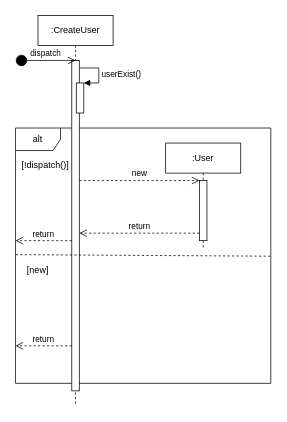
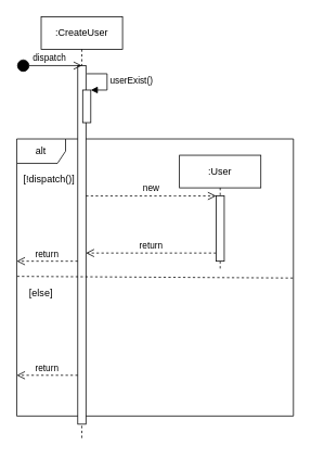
  <mxCell id="0" />
  <mxCell id="1" parent="0" />
  <mxCell id="2" value="alt" style="shape=umlFrame;whiteSpace=wrap;html=1;" parent="1" vertex="1"><mxGeometry x="20" y="170" width="340" height="340" as="geometry" /></mxCell>
  <mxCell id="3" value=":CreateUser" style="shape=umlLifeline;perimeter=lifelinePerimeter;whiteSpace=wrap;html=1;container=1;collapsible=0;recursiveResize=0;outlineConnect=0;" parent="1" vertex="1"><mxGeometry x="50" y="20" width="100" height="520" as="geometry" /></mxCell>
  <mxCell id="4" value="" style="html=1;points=[];perimeter=orthogonalPerimeter;" parent="3" vertex="1"><mxGeometry x="45" y="60" width="10" height="440" as="geometry" /></mxCell>
  <mxCell id="5" value="" style="html=1;points=[];perimeter=orthogonalPerimeter;" parent="3" vertex="1"><mxGeometry x="51" y="90" width="10" height="40" as="geometry" /></mxCell>
  <mxCell id="6" value="userExist()" style="edgeStyle=orthogonalEdgeStyle;html=1;align=left;spacingLeft=2;endArrow=block;rounded=0;entryX=1;entryY=0;" parent="3" target="5" edge="1"><mxGeometry relative="1" as="geometry"><mxPoint x="56" y="70" as="sourcePoint" /><Array as="points"><mxPoint x="81" y="70" /></Array></mxGeometry></mxCell>
  <mxCell id="7" value="" style="endArrow=none;dashed=1;html=1;entryX=1.001;entryY=0.502;entryDx=0;entryDy=0;entryPerimeter=0;exitX=0.001;exitY=0.496;exitDx=0;exitDy=0;exitPerimeter=0;" parent="1" source="2" target="2" edge="1"><mxGeometry width="50" height="50" relative="1" as="geometry"><mxPoint x="40" y="260" as="sourcePoint" /><mxPoint x="580" y="270" as="targetPoint" /></mxGeometry></mxCell>
  <mxCell id="8" value="[!dispatch()]" style="text;html=1;strokeColor=none;fillColor=none;align=center;verticalAlign=middle;whiteSpace=wrap;rounded=0;" parent="1" vertex="1"><mxGeometry x="40" y="210" width="40" height="20" as="geometry" /></mxCell>
  <mxCell id="9" value=":User" style="shape=umlLifeline;perimeter=lifelinePerimeter;whiteSpace=wrap;html=1;container=1;collapsible=0;recursiveResize=0;outlineConnect=0;" parent="1" vertex="1"><mxGeometry x="220" y="190" width="100" height="140" as="geometry" /></mxCell>
  <mxCell id="10" value="new" style="html=1;verticalAlign=bottom;endArrow=open;dashed=1;endSize=8;" parent="1" source="4" target="12" edge="1"><mxGeometry relative="1" as="geometry"><mxPoint x="210" y="230" as="sourcePoint" /><mxPoint x="250" y="240" as="targetPoint" /><Array as="points"><mxPoint x="220" y="240" /></Array></mxGeometry></mxCell>
  <mxCell id="11" value="return" style="html=1;verticalAlign=bottom;endArrow=open;dashed=1;endSize=8;" parent="1" source="12" target="4" edge="1"><mxGeometry relative="1" as="geometry"><mxPoint x="240" y="310" as="sourcePoint" /><mxPoint x="170" y="290" as="targetPoint" /><Array as="points"><mxPoint x="220" y="310" /></Array></mxGeometry></mxCell>
  <mxCell id="12" value="" style="html=1;points=[];perimeter=orthogonalPerimeter;" parent="1" vertex="1"><mxGeometry x="265" y="240" width="10" height="80" as="geometry" /></mxCell>
- <mxCell id="13" value="[new]" style="text;html=1;strokeColor=none;fillColor=none;align=center;verticalAlign=middle;whiteSpace=wrap;rounded=0;" parent="1" vertex="1"><mxGeometry x="30" y="350" width="40" height="20" as="geometry" /></mxCell>
+ <mxCell id="13" value="[else]" style="text;html=1;strokeColor=none;fillColor=none;align=center;verticalAlign=middle;whiteSpace=wrap;rounded=0;" parent="1" vertex="1"><mxGeometry x="30" y="350" width="40" height="20" as="geometry" /></mxCell>
  <mxCell id="14" value="dispatch" style="html=1;verticalAlign=bottom;startArrow=circle;startFill=1;endArrow=open;startSize=6;endSize=8;" parent="1" edge="1"><mxGeometry width="80" relative="1" as="geometry"><mxPoint x="20" y="80" as="sourcePoint" /><mxPoint x="100" y="80" as="targetPoint" /></mxGeometry></mxCell>
  <mxCell id="15" value="return" style="html=1;verticalAlign=bottom;endArrow=open;dashed=1;endSize=8;" parent="1" source="4" edge="1"><mxGeometry relative="1" as="geometry"><mxPoint x="90" y="460" as="sourcePoint" /><mxPoint x="20" y="460" as="targetPoint" /></mxGeometry></mxCell>
  <mxCell id="16" value="return" style="html=1;verticalAlign=bottom;endArrow=open;dashed=1;endSize=8;" parent="1" source="4" edge="1"><mxGeometry relative="1" as="geometry"><mxPoint x="90" y="320" as="sourcePoint" /><mxPoint x="20" y="320" as="targetPoint" /></mxGeometry></mxCell>
